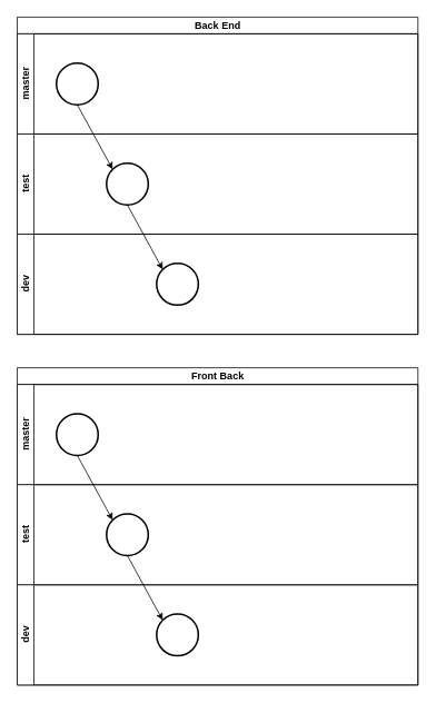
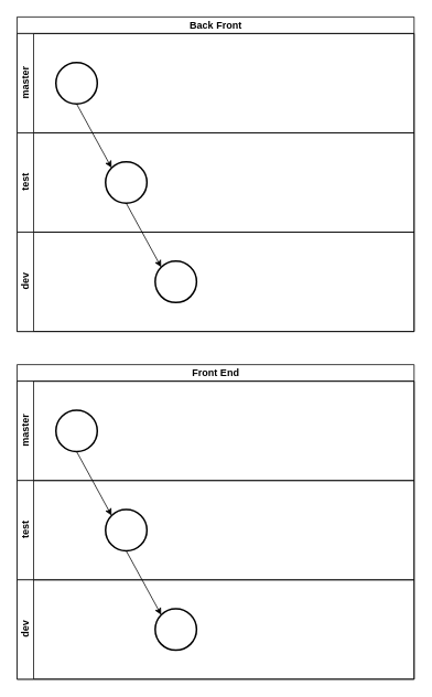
  <mxCell id="0" />
  <mxCell id="1" parent="0" />
- <mxCell id="2" value="Back End" style="swimlane;html=1;childLayout=stackLayout;resizeParent=1;resizeParentMax=0;horizontal=1;startSize=20;horizontalStack=0;" vertex="1" parent="1"><mxGeometry x="20" y="20" width="480" height="380" as="geometry"><mxRectangle x="173" y="40" width="90" height="20" as="alternateBounds" /></mxGeometry></mxCell>
+ <mxCell id="2" value="Back Front" style="swimlane;html=1;childLayout=stackLayout;resizeParent=1;resizeParentMax=0;horizontal=1;startSize=20;horizontalStack=0;" vertex="1" parent="1"><mxGeometry x="20" y="20" width="480" height="380" as="geometry"><mxRectangle x="173" y="40" width="90" height="20" as="alternateBounds" /></mxGeometry></mxCell>
  <mxCell id="3" value="master" style="swimlane;html=1;startSize=20;horizontal=0;" vertex="1" parent="2"><mxGeometry y="20" width="480" height="120" as="geometry" /></mxCell>
  <mxCell id="4" value="" style="strokeWidth=2;html=1;shape=mxgraph.flowchart.start_2;whiteSpace=wrap;" vertex="1" parent="3"><mxGeometry x="47" y="35" width="50" height="50" as="geometry" /></mxCell>
  <mxCell id="5" value="test" style="swimlane;html=1;startSize=20;horizontal=0;" vertex="1" parent="2"><mxGeometry y="140" width="480" height="120" as="geometry" /></mxCell>
  <mxCell id="6" value="" style="strokeWidth=2;html=1;shape=mxgraph.flowchart.start_2;whiteSpace=wrap;" vertex="1" parent="5"><mxGeometry x="107" y="35" width="50" height="50" as="geometry" /></mxCell>
  <mxCell id="7" value="dev" style="swimlane;html=1;startSize=20;horizontal=0;" vertex="1" parent="2"><mxGeometry y="260" width="480" height="120" as="geometry" /></mxCell>
  <mxCell id="8" value="" style="strokeWidth=2;html=1;shape=mxgraph.flowchart.start_2;whiteSpace=wrap;" vertex="1" parent="7"><mxGeometry x="167" y="35" width="50" height="50" as="geometry" /></mxCell>
  <mxCell id="9" value="" style="endArrow=classic;html=1;exitX=0.5;exitY=1;exitDx=0;exitDy=0;exitPerimeter=0;entryX=0.145;entryY=0.145;entryDx=0;entryDy=0;entryPerimeter=0;" edge="1" parent="2" source="4" target="6"><mxGeometry width="50" height="50" relative="1" as="geometry"><mxPoint x="217" y="400" as="sourcePoint" /><mxPoint x="267" y="350" as="targetPoint" /></mxGeometry></mxCell>
  <mxCell id="10" value="" style="endArrow=classic;html=1;exitX=0.5;exitY=1;exitDx=0;exitDy=0;exitPerimeter=0;entryX=0.145;entryY=0.145;entryDx=0;entryDy=0;entryPerimeter=0;" edge="1" parent="2" source="6" target="8"><mxGeometry width="50" height="50" relative="1" as="geometry"><mxPoint x="99.75" y="107.75" as="sourcePoint" /><mxPoint x="142" y="185" as="targetPoint" /></mxGeometry></mxCell>
- <mxCell id="11" value="Front Back" style="swimlane;html=1;childLayout=stackLayout;resizeParent=1;resizeParentMax=0;horizontal=1;startSize=20;horizontalStack=0;" vertex="1" parent="1"><mxGeometry x="20" y="440" width="480" height="380" as="geometry" /></mxCell>
+ <mxCell id="11" value="Front End" style="swimlane;html=1;childLayout=stackLayout;resizeParent=1;resizeParentMax=0;horizontal=1;startSize=20;horizontalStack=0;" vertex="1" parent="1"><mxGeometry x="20" y="440" width="480" height="380" as="geometry" /></mxCell>
  <mxCell id="12" value="master" style="swimlane;html=1;startSize=20;horizontal=0;" vertex="1" parent="11"><mxGeometry y="20" width="480" height="120" as="geometry" /></mxCell>
  <mxCell id="13" value="" style="strokeWidth=2;html=1;shape=mxgraph.flowchart.start_2;whiteSpace=wrap;" vertex="1" parent="12"><mxGeometry x="47" y="35" width="50" height="50" as="geometry" /></mxCell>
  <mxCell id="14" value="test" style="swimlane;html=1;startSize=20;horizontal=0;" vertex="1" parent="11"><mxGeometry y="140" width="480" height="120" as="geometry" /></mxCell>
  <mxCell id="15" value="" style="strokeWidth=2;html=1;shape=mxgraph.flowchart.start_2;whiteSpace=wrap;" vertex="1" parent="14"><mxGeometry x="107" y="35" width="50" height="50" as="geometry" /></mxCell>
  <mxCell id="16" value="dev" style="swimlane;html=1;startSize=20;horizontal=0;" vertex="1" parent="11"><mxGeometry y="260" width="480" height="120" as="geometry" /></mxCell>
  <mxCell id="17" value="" style="strokeWidth=2;html=1;shape=mxgraph.flowchart.start_2;whiteSpace=wrap;" vertex="1" parent="16"><mxGeometry x="167" y="35" width="50" height="50" as="geometry" /></mxCell>
  <mxCell id="18" value="" style="endArrow=classic;html=1;exitX=0.5;exitY=1;exitDx=0;exitDy=0;exitPerimeter=0;entryX=0.145;entryY=0.145;entryDx=0;entryDy=0;entryPerimeter=0;" edge="1" parent="11" source="13" target="15"><mxGeometry width="50" height="50" relative="1" as="geometry"><mxPoint x="142" y="-185" as="sourcePoint" /><mxPoint x="184.25" y="-107.75" as="targetPoint" /></mxGeometry></mxCell>
  <mxCell id="19" value="" style="endArrow=classic;html=1;exitX=0.5;exitY=1;exitDx=0;exitDy=0;exitPerimeter=0;entryX=0.145;entryY=0.145;entryDx=0;entryDy=0;entryPerimeter=0;" edge="1" parent="11" source="15" target="17"><mxGeometry width="50" height="50" relative="1" as="geometry"><mxPoint x="152" y="-175" as="sourcePoint" /><mxPoint x="194.25" y="-97.75" as="targetPoint" /></mxGeometry></mxCell>
